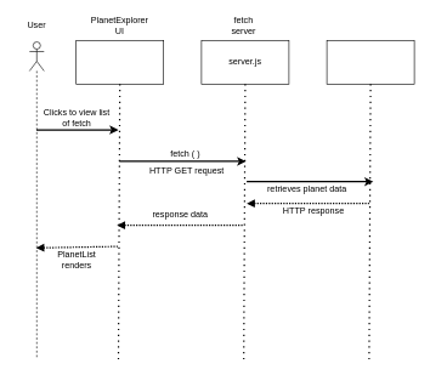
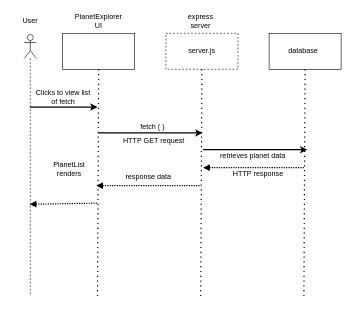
  <mxCell id="0" />
  <mxCell id="1" parent="0" />
  <mxCell id="2" value="" style="shape=umlLifeline;participant=umlActor;perimeter=lifelinePerimeter;whiteSpace=wrap;html=1;container=1;collapsible=0;recursiveResize=0;verticalAlign=top;spacingTop=36;outlineConnect=0;strokeColor=#000000;" parent="1" vertex="1"><mxGeometry x="40" y="57" width="20" height="433" as="geometry" /></mxCell>
  <mxCell id="3" value="" style="rounded=0;whiteSpace=wrap;html=1;fillColor=none;strokeColor=#000000;" parent="1" vertex="1"><mxGeometry x="104" y="55" width="120" height="60" as="geometry" /></mxCell>
  <mxCell id="4" value="" style="endArrow=none;dashed=1;html=1;dashPattern=1 3;strokeWidth=2;entryX=0.5;entryY=1;entryDx=0;entryDy=0;strokeColor=#000000;" parent="1" target="3" edge="1"><mxGeometry width="50" height="50" relative="1" as="geometry"><mxPoint x="162" y="493" as="sourcePoint" /><mxPoint x="182" y="250" as="targetPoint" /></mxGeometry></mxCell>
- <mxCell id="5" value="&lt;font color=&quot;#050505&quot;&gt;server.js&lt;/font&gt;" style="rounded=0;whiteSpace=wrap;html=1;fillColor=none;strokeColor=#000000;" parent="1" vertex="1"><mxGeometry x="276" y="55" width="120" height="60" as="geometry" /></mxCell>
+ <mxCell id="5" value="&lt;font color=&quot;#050505&quot;&gt;server.js&lt;/font&gt;" style="rounded=0;whiteSpace=wrap;html=1;fillColor=none;strokeColor=#000000;dashed=1;" parent="1" vertex="1"><mxGeometry x="276" y="55" width="120" height="60" as="geometry" /></mxCell>
  <mxCell id="6" value="" style="endArrow=none;dashed=1;html=1;dashPattern=1 3;strokeWidth=2;entryX=0.5;entryY=1;entryDx=0;entryDy=0;strokeColor=#000000;" parent="1" target="5" edge="1"><mxGeometry width="50" height="50" relative="1" as="geometry"><mxPoint x="334" y="493" as="sourcePoint" /><mxPoint x="354" y="250" as="targetPoint" /></mxGeometry></mxCell>
  <mxCell id="7" value="" style="rounded=0;whiteSpace=wrap;html=1;fillColor=none;strokeColor=#000000;" parent="1" vertex="1"><mxGeometry x="448" y="55" width="120" height="60" as="geometry" /></mxCell>
  <mxCell id="8" value="" style="endArrow=none;dashed=1;html=1;dashPattern=1 3;strokeWidth=2;entryX=0.5;entryY=1;entryDx=0;entryDy=0;strokeColor=#000000;" parent="1" target="7" edge="1"><mxGeometry width="50" height="50" relative="1" as="geometry"><mxPoint x="506" y="493" as="sourcePoint" /><mxPoint x="526" y="250" as="targetPoint" /></mxGeometry></mxCell>
  <mxCell id="9" value="User" style="text;html=1;strokeColor=none;fillColor=none;align=center;verticalAlign=middle;whiteSpace=wrap;rounded=0;labelBackgroundColor=none;fontColor=none;" parent="1" vertex="1"><mxGeometry x="20" y="20" width="60" height="30" as="geometry" /></mxCell>
  <mxCell id="10" value="PlanetExplorer UI" style="text;html=1;strokeColor=none;fillColor=none;align=center;verticalAlign=middle;whiteSpace=wrap;rounded=0;labelBackgroundColor=none;fontColor=none;" parent="1" vertex="1"><mxGeometry x="134" y="20" width="60" height="30" as="geometry" /></mxCell>
- <mxCell id="11" value="fetch server" style="text;html=1;strokeColor=none;fillColor=none;align=center;verticalAlign=middle;whiteSpace=wrap;rounded=0;labelBackgroundColor=none;fontColor=none;" parent="1" vertex="1"><mxGeometry x="304" y="20" width="60" height="30" as="geometry" /></mxCell>
+ <mxCell id="11" value="express server" style="text;html=1;strokeColor=none;fillColor=none;align=center;verticalAlign=middle;whiteSpace=wrap;rounded=0;labelBackgroundColor=none;fontColor=none;" parent="1" vertex="1"><mxGeometry x="304" y="20" width="60" height="30" as="geometry" /></mxCell>
+ <mxCell id="12" value="database" style="text;html=1;strokeColor=none;fillColor=none;align=center;verticalAlign=middle;whiteSpace=wrap;rounded=0;labelBackgroundColor=none;fontColor=none;" parent="1" vertex="1"><mxGeometry x="475" y="70" width="60" height="30" as="geometry" /></mxCell>
  <mxCell id="13" value="Clicks to view list of fetch" style="text;html=1;strokeColor=none;fillColor=none;align=center;verticalAlign=middle;whiteSpace=wrap;rounded=0;labelBackgroundColor=none;fontColor=none;" parent="1" vertex="1"><mxGeometry x="53" y="146" width="104" height="30" as="geometry" /></mxCell>
  <mxCell id="14" value="" style="endArrow=classic;html=1;strokeWidth=2;strokeColor=#000000;fontColor=none;endFill=1;" parent="1" source="2" edge="1"><mxGeometry width="50" height="50" relative="1" as="geometry"><mxPoint x="317" y="309" as="sourcePoint" /><mxPoint x="162" y="178" as="targetPoint" /></mxGeometry></mxCell>
  <mxCell id="15" value="fetch ( )" style="text;html=1;strokeColor=none;fillColor=none;align=center;verticalAlign=middle;whiteSpace=wrap;rounded=0;labelBackgroundColor=none;fontColor=none;" parent="1" vertex="1"><mxGeometry x="202" y="196" width="104" height="30" as="geometry" /></mxCell>
  <mxCell id="16" value="" style="endArrow=classic;html=1;strokeWidth=2;strokeColor=#000000;fontColor=none;endFill=1;" parent="1" edge="1"><mxGeometry width="50" height="50" relative="1" as="geometry"><mxPoint x="163.25" y="221" as="sourcePoint" /><mxPoint x="337" y="221" as="targetPoint" /></mxGeometry></mxCell>
  <mxCell id="17" value="HTTP GET request" style="text;html=1;strokeColor=none;fillColor=none;align=center;verticalAlign=middle;whiteSpace=wrap;rounded=0;labelBackgroundColor=none;fontColor=none;" vertex="1" parent="1"><mxGeometry x="194" y="219" width="124" height="30" as="geometry" /></mxCell>
  <mxCell id="18" value="" style="endArrow=classic;html=1;strokeWidth=2;strokeColor=#000000;fontColor=none;endFill=1;" edge="1" parent="1"><mxGeometry width="50" height="50" relative="1" as="geometry"><mxPoint x="338" y="249" as="sourcePoint" /><mxPoint x="511.75" y="249" as="targetPoint" /></mxGeometry></mxCell>
  <mxCell id="19" value="retrieves planet data" style="text;html=1;strokeColor=none;fillColor=none;align=center;verticalAlign=middle;whiteSpace=wrap;rounded=0;labelBackgroundColor=none;fontColor=none;" vertex="1" parent="1"><mxGeometry x="359" y="244" width="124" height="30" as="geometry" /></mxCell>
  <mxCell id="20" value="" style="endArrow=none;html=1;strokeWidth=2;strokeColor=#000000;fontColor=none;endFill=0;startArrow=block;startFill=1;dashed=1;dashPattern=1 1;" edge="1" parent="1"><mxGeometry width="50" height="50" relative="1" as="geometry"><mxPoint x="338" y="279" as="sourcePoint" /><mxPoint x="506" y="279" as="targetPoint" /></mxGeometry></mxCell>
  <mxCell id="21" value="HTTP response" style="text;html=1;strokeColor=none;fillColor=none;align=center;verticalAlign=middle;whiteSpace=wrap;rounded=0;labelBackgroundColor=none;fontColor=none;dashed=1;" vertex="1" parent="1"><mxGeometry x="368" y="274" width="124" height="30" as="geometry" /></mxCell>
  <mxCell id="22" value="" style="endArrow=none;html=1;strokeWidth=2;strokeColor=#000000;fontColor=none;endFill=0;startArrow=block;startFill=1;dashed=1;dashPattern=1 1;" edge="1" parent="1"><mxGeometry width="50" height="50" relative="1" as="geometry"><mxPoint x="160" y="309" as="sourcePoint" /><mxPoint x="333.75" y="309" as="targetPoint" /></mxGeometry></mxCell>
  <mxCell id="23" value="response data" style="text;html=1;strokeColor=none;fillColor=none;align=center;verticalAlign=middle;whiteSpace=wrap;rounded=0;labelBackgroundColor=none;fontColor=none;" vertex="1" parent="1"><mxGeometry x="185" y="280" width="124" height="29" as="geometry" /></mxCell>
  <mxCell id="24" value="" style="endArrow=none;html=1;strokeWidth=2;strokeColor=#000000;fontColor=none;endFill=0;startArrow=block;startFill=1;dashed=1;dashPattern=1 1;" edge="1" parent="1"><mxGeometry width="50" height="50" relative="1" as="geometry"><mxPoint x="49" y="340" as="sourcePoint" /><mxPoint x="161" y="338" as="targetPoint" /></mxGeometry></mxCell>
- <mxCell id="25" value="PlanetList renders" style="text;html=1;strokeColor=none;fillColor=none;align=center;verticalAlign=middle;whiteSpace=wrap;rounded=0;labelBackgroundColor=none;fontColor=none;" vertex="1" parent="1"><mxGeometry x="63" y="342" width="84" height="29" as="geometry" /></mxCell>
+ <mxCell id="25" value="PlanetList renders" style="text;html=1;strokeColor=none;fillColor=none;align=center;verticalAlign=middle;whiteSpace=wrap;rounded=0;labelBackgroundColor=none;fontColor=none;" vertex="1" parent="1"><mxGeometry x="73" y="267" width="84" height="29" as="geometry" /></mxCell>
